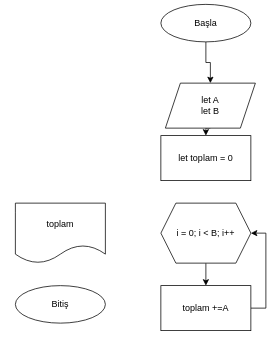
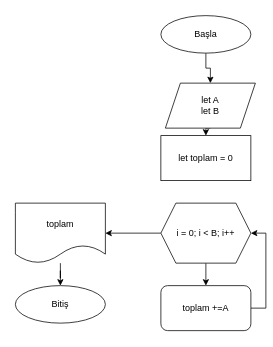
  <mxCell id="0" />
  <mxCell id="1" parent="0" />
  <mxCell id="2" style="edgeStyle=orthogonalEdgeStyle;rounded=0;orthogonalLoop=1;jettySize=auto;html=1;exitX=0.5;exitY=1;exitDx=0;exitDy=0;entryX=0.5;entryY=0;entryDx=0;entryDy=0;" edge="1" parent="1" source="3" target="5"><mxGeometry relative="1" as="geometry" /></mxCell>
- <mxCell id="3" value="Başla" style="ellipse;whiteSpace=wrap;html=1;" vertex="1" parent="1"><mxGeometry x="214" y="5" width="120" height="50" as="geometry" /></mxCell>
+ <mxCell id="3" value="Başla" style="ellipse;whiteSpace=wrap;html=1;" vertex="1" parent="1"><mxGeometry x="214" y="20" width="120" height="50" as="geometry" /></mxCell>
  <mxCell id="4" style="edgeStyle=orthogonalEdgeStyle;rounded=0;orthogonalLoop=1;jettySize=auto;html=1;exitX=0.5;exitY=1;exitDx=0;exitDy=0;entryX=0.5;entryY=0;entryDx=0;entryDy=0;" edge="1" parent="1" source="5" target="6"><mxGeometry relative="1" as="geometry" /></mxCell>
  <mxCell id="5" value="let A&lt;br&gt;let B" style="shape=parallelogram;perimeter=parallelogramPerimeter;whiteSpace=wrap;html=1;fixedSize=1;" vertex="1" parent="1"><mxGeometry x="220" y="110" width="120" height="60" as="geometry" /></mxCell>
  <mxCell id="6" value="let toplam = 0" style="rounded=0;whiteSpace=wrap;html=1;" vertex="1" parent="1"><mxGeometry x="214" y="180" width="120" height="60" as="geometry" /></mxCell>
  <mxCell id="7" style="edgeStyle=orthogonalEdgeStyle;rounded=0;orthogonalLoop=1;jettySize=auto;html=1;exitX=0.5;exitY=1;exitDx=0;exitDy=0;entryX=0.5;entryY=0;entryDx=0;entryDy=0;" edge="1" parent="1" source="9" target="11"><mxGeometry relative="1" as="geometry" /></mxCell>
+ <mxCell id="8" style="edgeStyle=orthogonalEdgeStyle;rounded=0;orthogonalLoop=1;jettySize=auto;html=1;exitX=0;exitY=0.5;exitDx=0;exitDy=0;entryX=1;entryY=0.5;entryDx=0;entryDy=0;" edge="1" parent="1" source="9" target="13"><mxGeometry relative="1" as="geometry" /></mxCell>
  <mxCell id="9" value="i = 0; i &amp;lt; B; i++" style="shape=hexagon;perimeter=hexagonPerimeter2;whiteSpace=wrap;html=1;fixedSize=1;" vertex="1" parent="1"><mxGeometry x="214" y="270" width="120" height="80" as="geometry" /></mxCell>
  <mxCell id="10" style="edgeStyle=orthogonalEdgeStyle;rounded=0;orthogonalLoop=1;jettySize=auto;html=1;exitX=1;exitY=0.5;exitDx=0;exitDy=0;entryX=1;entryY=0.5;entryDx=0;entryDy=0;" edge="1" parent="1" source="11" target="9"><mxGeometry relative="1" as="geometry" /></mxCell>
- <mxCell id="11" value="toplam +=A" style="rounded=0;whiteSpace=wrap;html=1;" vertex="1" parent="1"><mxGeometry x="214" y="380" width="120" height="60" as="geometry" /></mxCell>
+ <mxCell id="11" value="toplam +=A" style="whiteSpace=wrap;html=1;rounded=1;" vertex="1" parent="1"><mxGeometry x="214" y="380" width="120" height="60" as="geometry" /></mxCell>
+ <mxCell id="12" style="edgeStyle=orthogonalEdgeStyle;rounded=0;orthogonalLoop=1;jettySize=auto;html=1;entryX=0.5;entryY=0;entryDx=0;entryDy=0;" edge="1" parent="1" source="13" target="14"><mxGeometry relative="1" as="geometry" /></mxCell>
  <mxCell id="13" value="toplam" style="shape=document;whiteSpace=wrap;html=1;boundedLbl=1;" vertex="1" parent="1"><mxGeometry x="20" y="270" width="120" height="80" as="geometry" /></mxCell>
  <mxCell id="14" value="Bitiş" style="ellipse;whiteSpace=wrap;html=1;" vertex="1" parent="1"><mxGeometry x="20" y="380" width="120" height="50" as="geometry" /></mxCell>
